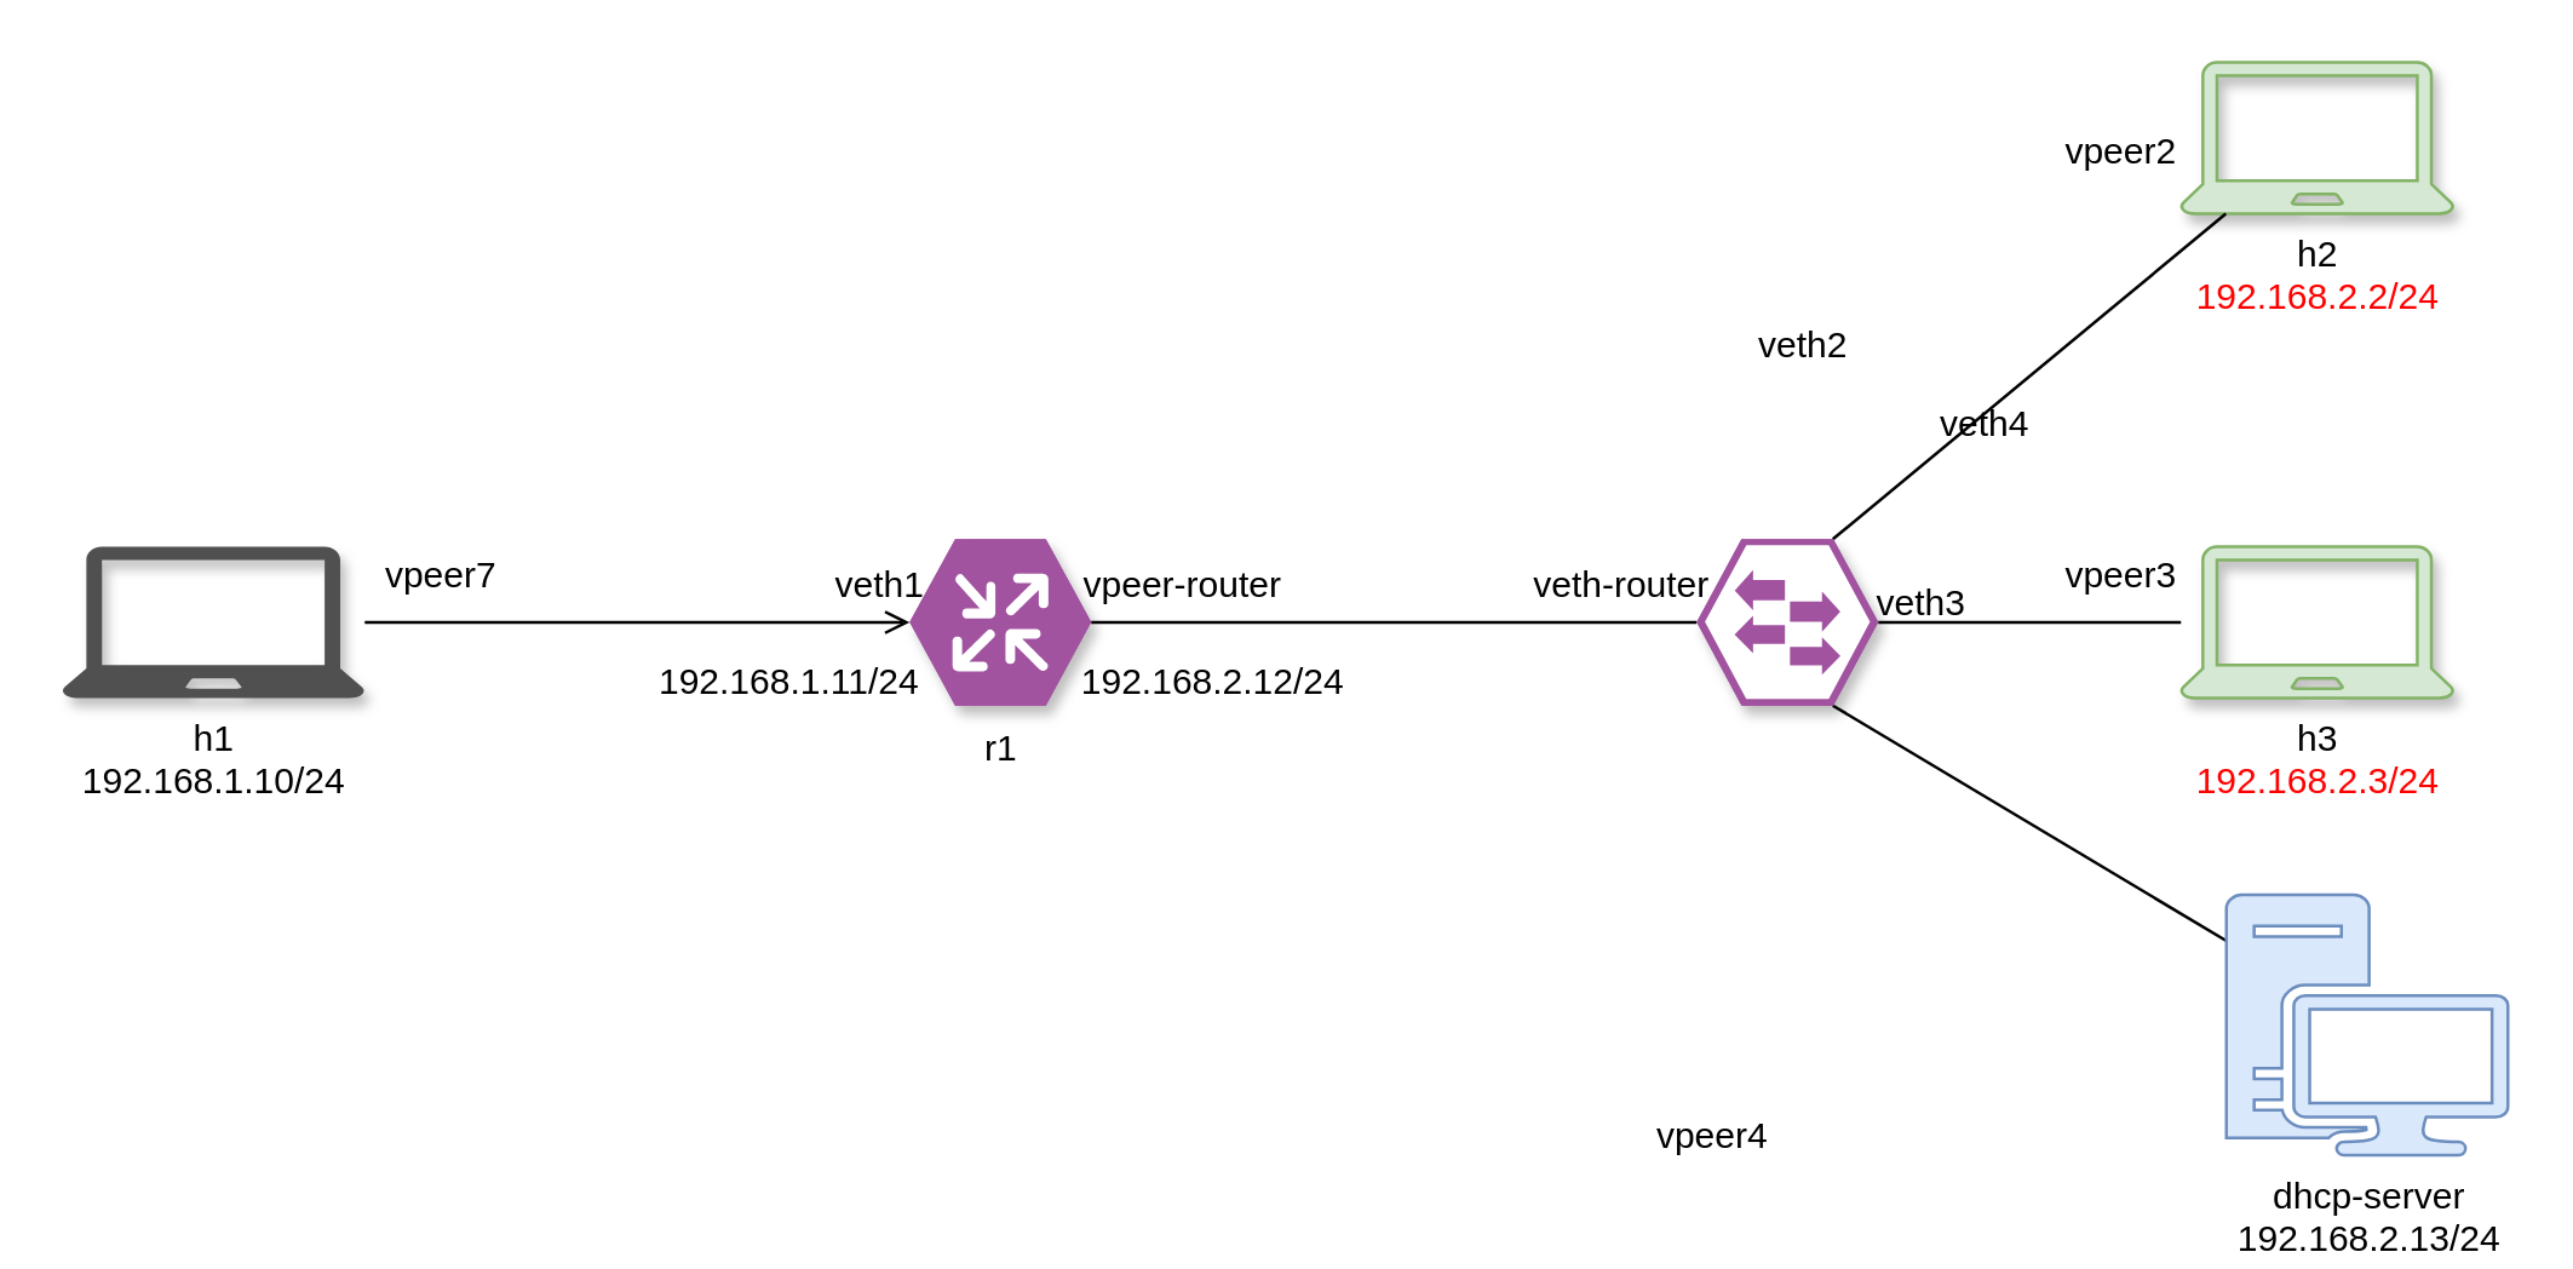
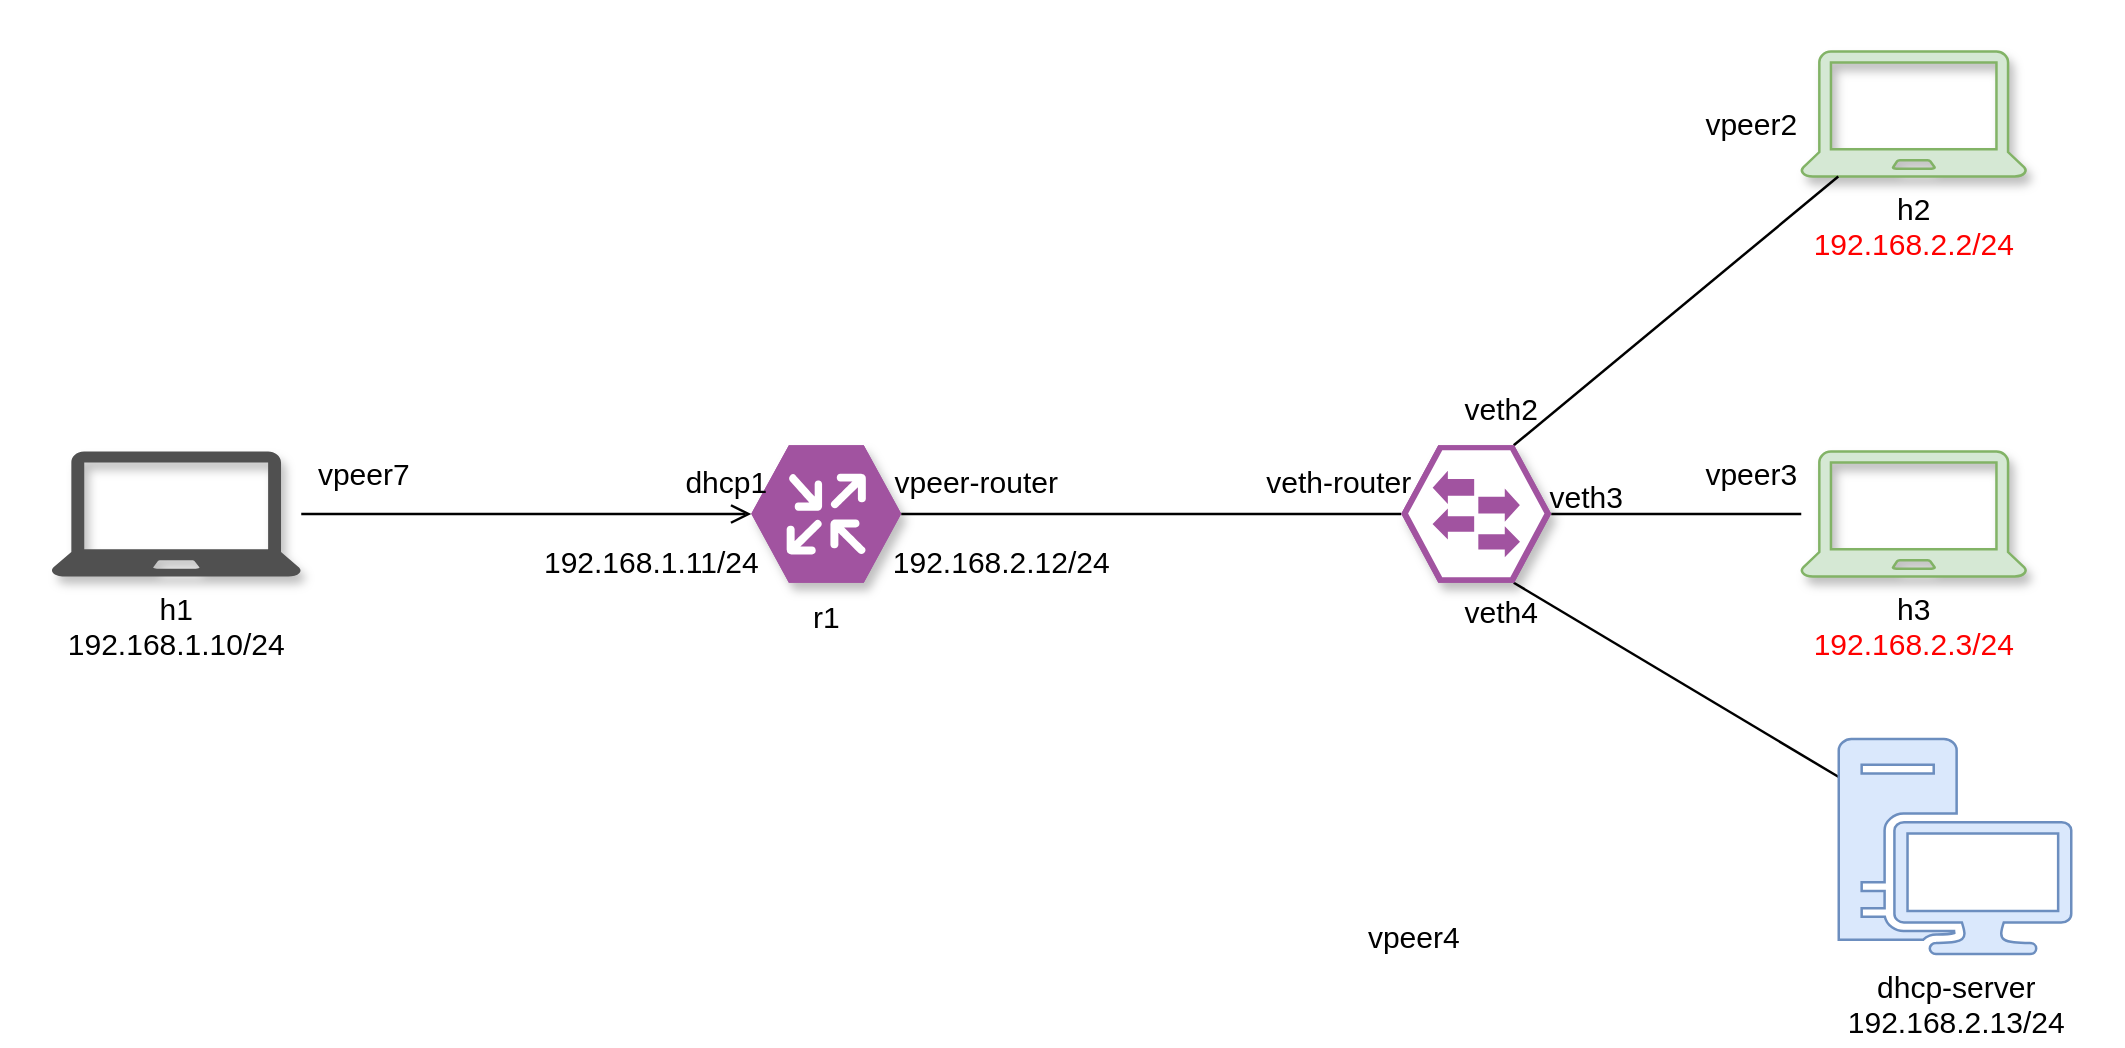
  <mxCell id="0" />
  <mxCell id="1" parent="0" />
  <mxCell id="2" style="rounded=0;orthogonalLoop=1;jettySize=auto;html=1;entryX=0;entryY=0.5;entryDx=0;entryDy=0;entryPerimeter=0;endArrow=open;endFill=0;" edge="1" parent="1" source="3" target="6"><mxGeometry relative="1" as="geometry" /></mxCell>
  <mxCell id="3" value="h1&lt;br&gt;192.168.1.10/24" style="pointerEvents=1;shadow=1;dashed=0;html=1;strokeColor=none;fillColor=#505050;labelPosition=center;verticalLabelPosition=bottom;verticalAlign=top;outlineConnect=0;align=center;shape=mxgraph.office.devices.laptop;" vertex="1" parent="1"><mxGeometry x="20" y="180" width="100" height="50" as="geometry" /></mxCell>
  <mxCell id="4" value="h3&lt;br&gt;&lt;font color=&quot;#ff0000&quot;&gt;192.168.2.3/24&lt;/font&gt;" style="pointerEvents=1;shadow=1;dashed=0;html=1;strokeColor=#82b366;fillColor=#d5e8d4;labelPosition=center;verticalLabelPosition=bottom;verticalAlign=top;outlineConnect=0;align=center;shape=mxgraph.office.devices.laptop;sketch=0;" vertex="1" parent="1"><mxGeometry x="720" y="180" width="90" height="50" as="geometry" /></mxCell>
  <mxCell id="5" value="h2&lt;br&gt;&lt;font color=&quot;#ff0000&quot;&gt;192.168.2.2/24&lt;/font&gt;" style="pointerEvents=1;shadow=1;dashed=0;html=1;strokeColor=#82b366;fillColor=#d5e8d4;labelPosition=center;verticalLabelPosition=bottom;verticalAlign=top;outlineConnect=0;align=center;shape=mxgraph.office.devices.laptop;" vertex="1" parent="1"><mxGeometry x="720" y="20" width="90" height="50" as="geometry" /></mxCell>
  <mxCell id="6" value="r1" style="verticalLabelPosition=bottom;html=1;fillColor=#A153A0;strokeColor=#ffffff;verticalAlign=top;align=center;points=[[0,0.5,0],[0.125,0.25,0],[0.25,0,0],[0.5,0,0],[0.75,0,0],[0.875,0.25,0],[1,0.5,0],[0.875,0.75,0],[0.75,1,0],[0.5,1,0],[0.125,0.75,0]];pointerEvents=1;shape=mxgraph.cisco_safe.compositeIcon;bgIcon=mxgraph.cisco_safe.design.blank_device;resIcon=mxgraph.cisco_safe.design.router;shadow=1;sketch=0;" vertex="1" parent="1"><mxGeometry x="300" y="177.5" width="60" height="55" as="geometry" /></mxCell>
  <mxCell id="7" style="edgeStyle=none;rounded=0;orthogonalLoop=1;jettySize=auto;html=1;exitX=0;exitY=0.5;exitDx=0;exitDy=0;exitPerimeter=0;entryX=1;entryY=0.5;entryDx=0;entryDy=0;entryPerimeter=0;endArrow=none;endFill=0;" edge="1" parent="1" source="11" target="6"><mxGeometry relative="1" as="geometry" /></mxCell>
  <mxCell id="8" style="edgeStyle=none;rounded=0;orthogonalLoop=1;jettySize=auto;html=1;exitX=0.75;exitY=0;exitDx=0;exitDy=0;exitPerimeter=0;endArrow=none;endFill=0;" edge="1" parent="1" source="11" target="5"><mxGeometry relative="1" as="geometry" /></mxCell>
  <mxCell id="9" style="edgeStyle=none;rounded=0;orthogonalLoop=1;jettySize=auto;html=1;exitX=1;exitY=0.5;exitDx=0;exitDy=0;exitPerimeter=0;endArrow=none;endFill=0;" edge="1" parent="1" source="11" target="4"><mxGeometry relative="1" as="geometry" /></mxCell>
  <mxCell id="10" style="edgeStyle=none;rounded=0;orthogonalLoop=1;jettySize=auto;html=1;exitX=0.75;exitY=1;exitDx=0;exitDy=0;exitPerimeter=0;endArrow=none;endFill=0;" edge="1" parent="1" source="11" target="12"><mxGeometry relative="1" as="geometry" /></mxCell>
  <mxCell id="11" value="" style="verticalLabelPosition=bottom;html=1;fillColor=#A153A0;strokeColor=#ffffff;verticalAlign=top;align=center;points=[[0,0.5,0],[0.125,0.25,0],[0.25,0,0],[0.5,0,0],[0.75,0,0],[0.875,0.25,0],[1,0.5,0],[0.875,0.75,0],[0.75,1,0],[0.5,1,0],[0.125,0.75,0]];pointerEvents=1;shape=mxgraph.cisco_safe.compositeIcon;bgIcon=mxgraph.cisco_safe.design.blank_device;resIcon=mxgraph.cisco_safe.design.access_switch_2;shadow=1;sketch=0;" vertex="1" parent="1"><mxGeometry x="560" y="177.5" width="60" height="55" as="geometry" /></mxCell>
  <mxCell id="12" value="dhcp-server&lt;br&gt;192.168.2.13/24" style="pointerEvents=1;shadow=0;dashed=0;html=1;strokeColor=#6c8ebf;fillColor=#dae8fc;labelPosition=center;verticalLabelPosition=bottom;verticalAlign=top;outlineConnect=0;align=center;shape=mxgraph.office.devices.workstation;sketch=0;" vertex="1" parent="1"><mxGeometry x="735" y="295" width="93" height="86" as="geometry" /></mxCell>
  <mxCell id="13" value="192.168.1.11/24" style="text;html=1;align=center;verticalAlign=middle;resizable=0;points=[];autosize=1;" vertex="1" parent="1"><mxGeometry x="210" y="215" width="100" height="20" as="geometry" /></mxCell>
  <mxCell id="14" value="192.168.2.12/24" style="text;html=1;align=center;verticalAlign=middle;resizable=0;points=[];autosize=1;" vertex="1" parent="1"><mxGeometry x="350" y="215" width="100" height="20" as="geometry" /></mxCell>
- <mxCell id="15" value="veth1" style="text;html=1;align=center;verticalAlign=middle;resizable=0;points=[];autosize=1;" vertex="1" parent="1"><mxGeometry x="270" y="182.5" width="40" height="20" as="geometry" /></mxCell>
+ <mxCell id="15" value="dhcp1" style="text;html=1;align=center;verticalAlign=middle;resizable=0;points=[];autosize=1;" vertex="1" parent="1"><mxGeometry x="270" y="182.5" width="40" height="20" as="geometry" /></mxCell>
  <mxCell id="16" value="vpeer-router" style="text;html=1;align=center;verticalAlign=middle;resizable=0;points=[];autosize=1;" vertex="1" parent="1"><mxGeometry x="350" y="182.5" width="80" height="20" as="geometry" /></mxCell>
  <mxCell id="17" value="veth-router" style="text;html=1;align=center;verticalAlign=middle;resizable=0;points=[];autosize=1;" vertex="1" parent="1"><mxGeometry x="500" y="182.5" width="70" height="20" as="geometry" /></mxCell>
  <mxCell id="18" value="vpeer7" style="text;html=1;align=center;verticalAlign=middle;resizable=0;points=[];autosize=1;" vertex="1" parent="1"><mxGeometry x="120" y="180" width="50" height="20" as="geometry" /></mxCell>
  <mxCell id="19" value="vpeer2" style="text;html=1;align=center;verticalAlign=middle;resizable=0;points=[];autosize=1;" vertex="1" parent="1"><mxGeometry x="675" y="40" width="50" height="20" as="geometry" /></mxCell>
  <mxCell id="20" value="vpeer3" style="text;html=1;align=center;verticalAlign=middle;resizable=0;points=[];autosize=1;" vertex="1" parent="1"><mxGeometry x="675" y="180" width="50" height="20" as="geometry" /></mxCell>
  <mxCell id="21" value="vpeer4" style="text;html=1;align=center;verticalAlign=middle;resizable=0;points=[];autosize=1;" vertex="1" parent="1"><mxGeometry x="540" y="365" width="50" height="20" as="geometry" /></mxCell>
- <mxCell id="22" value="veth2" style="text;html=1;align=center;verticalAlign=middle;resizable=0;points=[];autosize=1;" vertex="1" parent="1"><mxGeometry x="575" y="104" width="40" height="20" as="geometry" /></mxCell>
- <mxCell id="23" value="veth4" style="text;html=1;align=center;verticalAlign=middle;resizable=0;points=[];autosize=1;" vertex="1" parent="1"><mxGeometry x="635" y="130" width="40" height="20" as="geometry" /></mxCell>
+ <mxCell id="22" value="veth2" style="text;html=1;align=center;verticalAlign=middle;resizable=0;points=[];autosize=1;" vertex="1" parent="1"><mxGeometry x="580" y="154" width="40" height="20" as="geometry" /></mxCell>
+ <mxCell id="23" value="veth4" style="text;html=1;align=center;verticalAlign=middle;resizable=0;points=[];autosize=1;" vertex="1" parent="1"><mxGeometry x="580" y="235" width="40" height="20" as="geometry" /></mxCell>
  <mxCell id="24" value="veth3" style="text;html=1;align=center;verticalAlign=middle;resizable=0;points=[];autosize=1;" vertex="1" parent="1"><mxGeometry x="614" y="189" width="40" height="20" as="geometry" /></mxCell>
